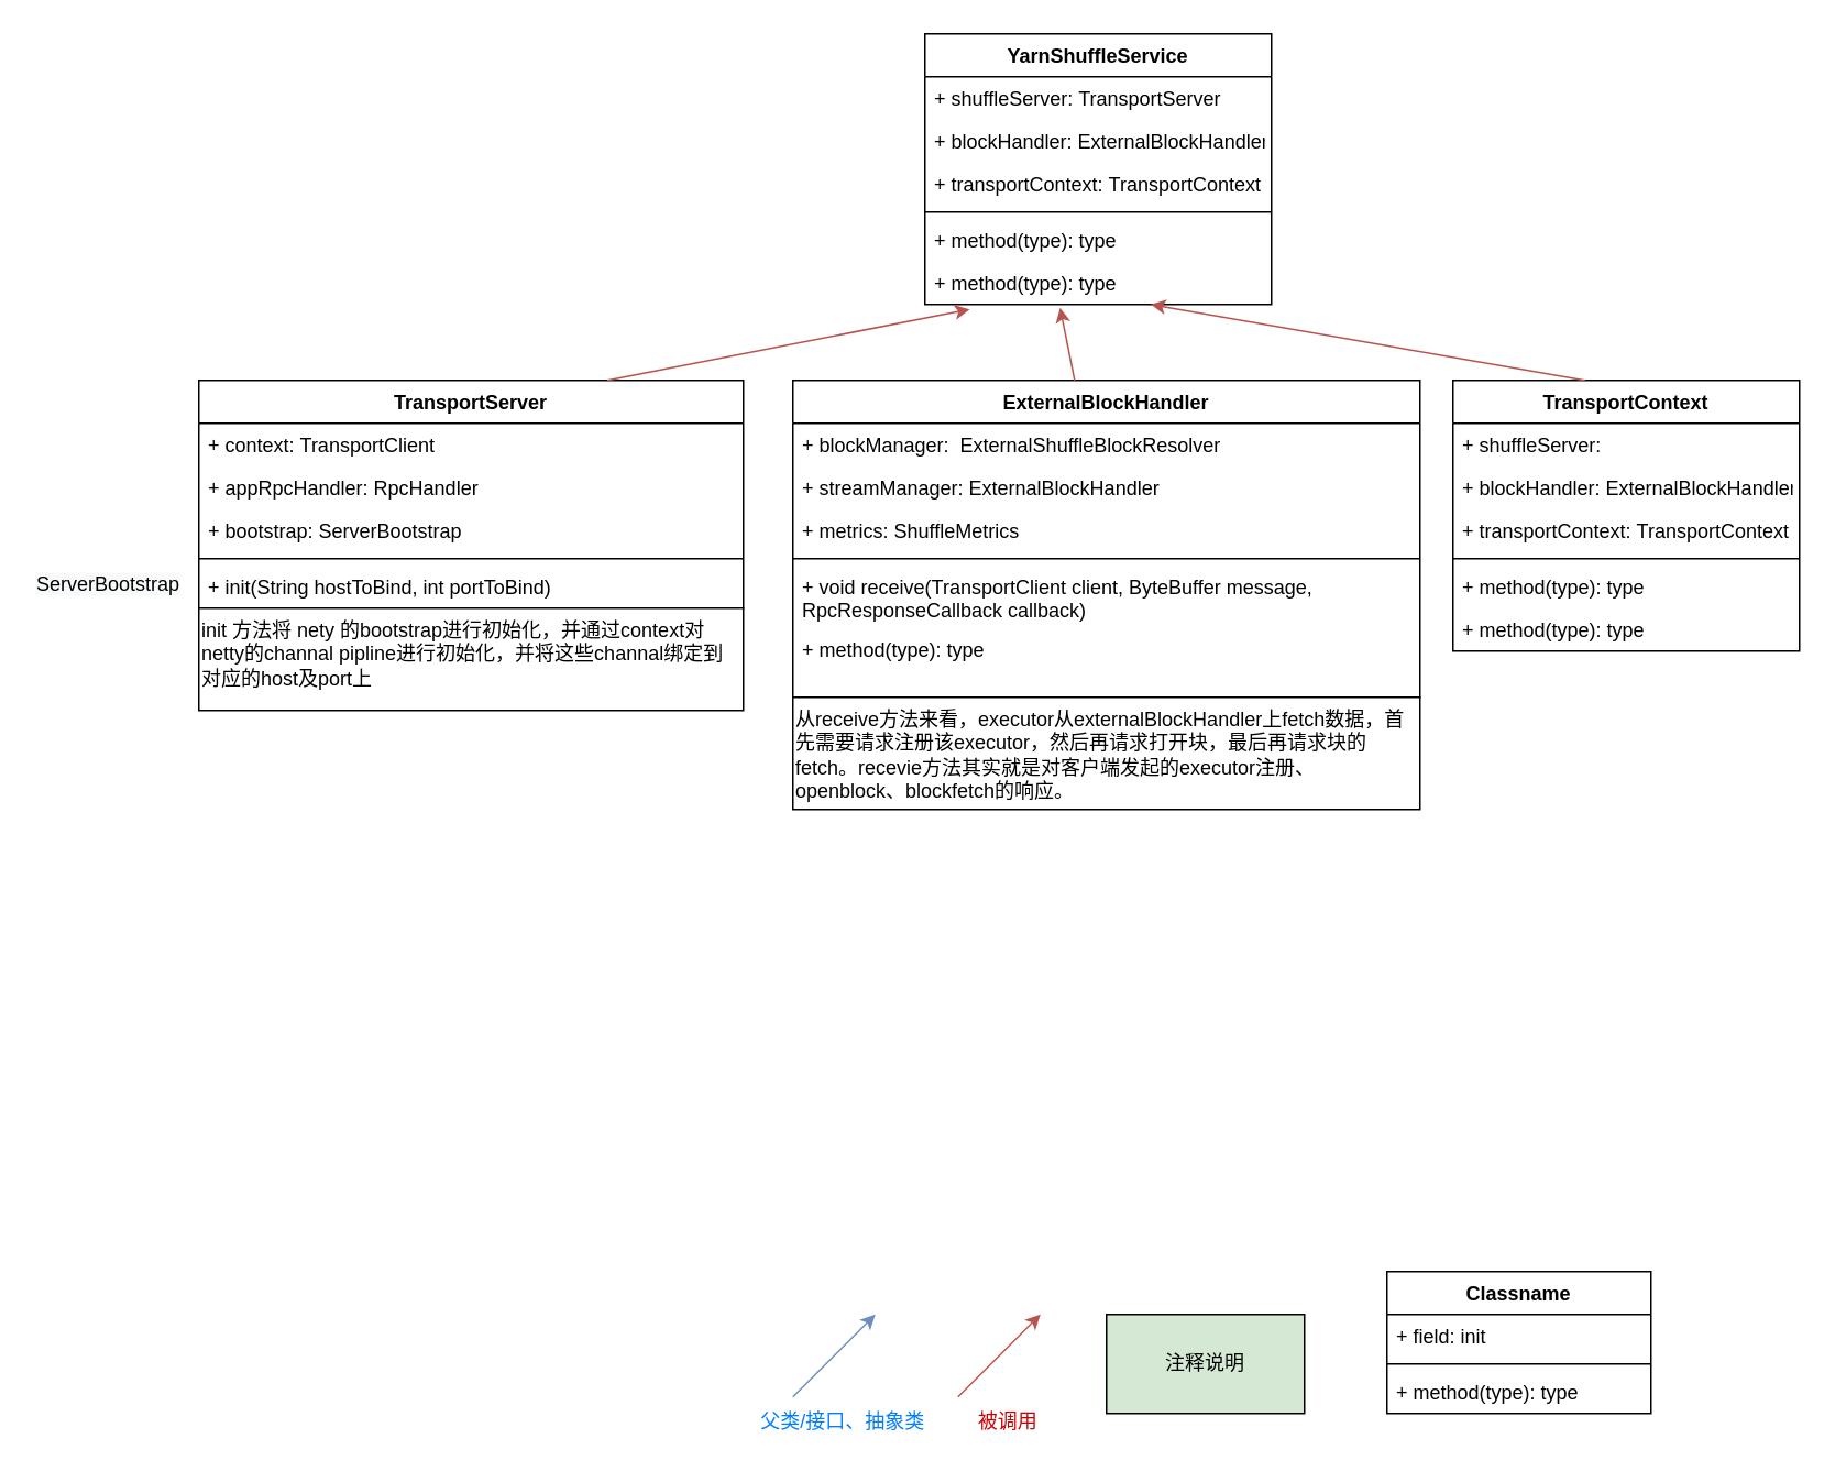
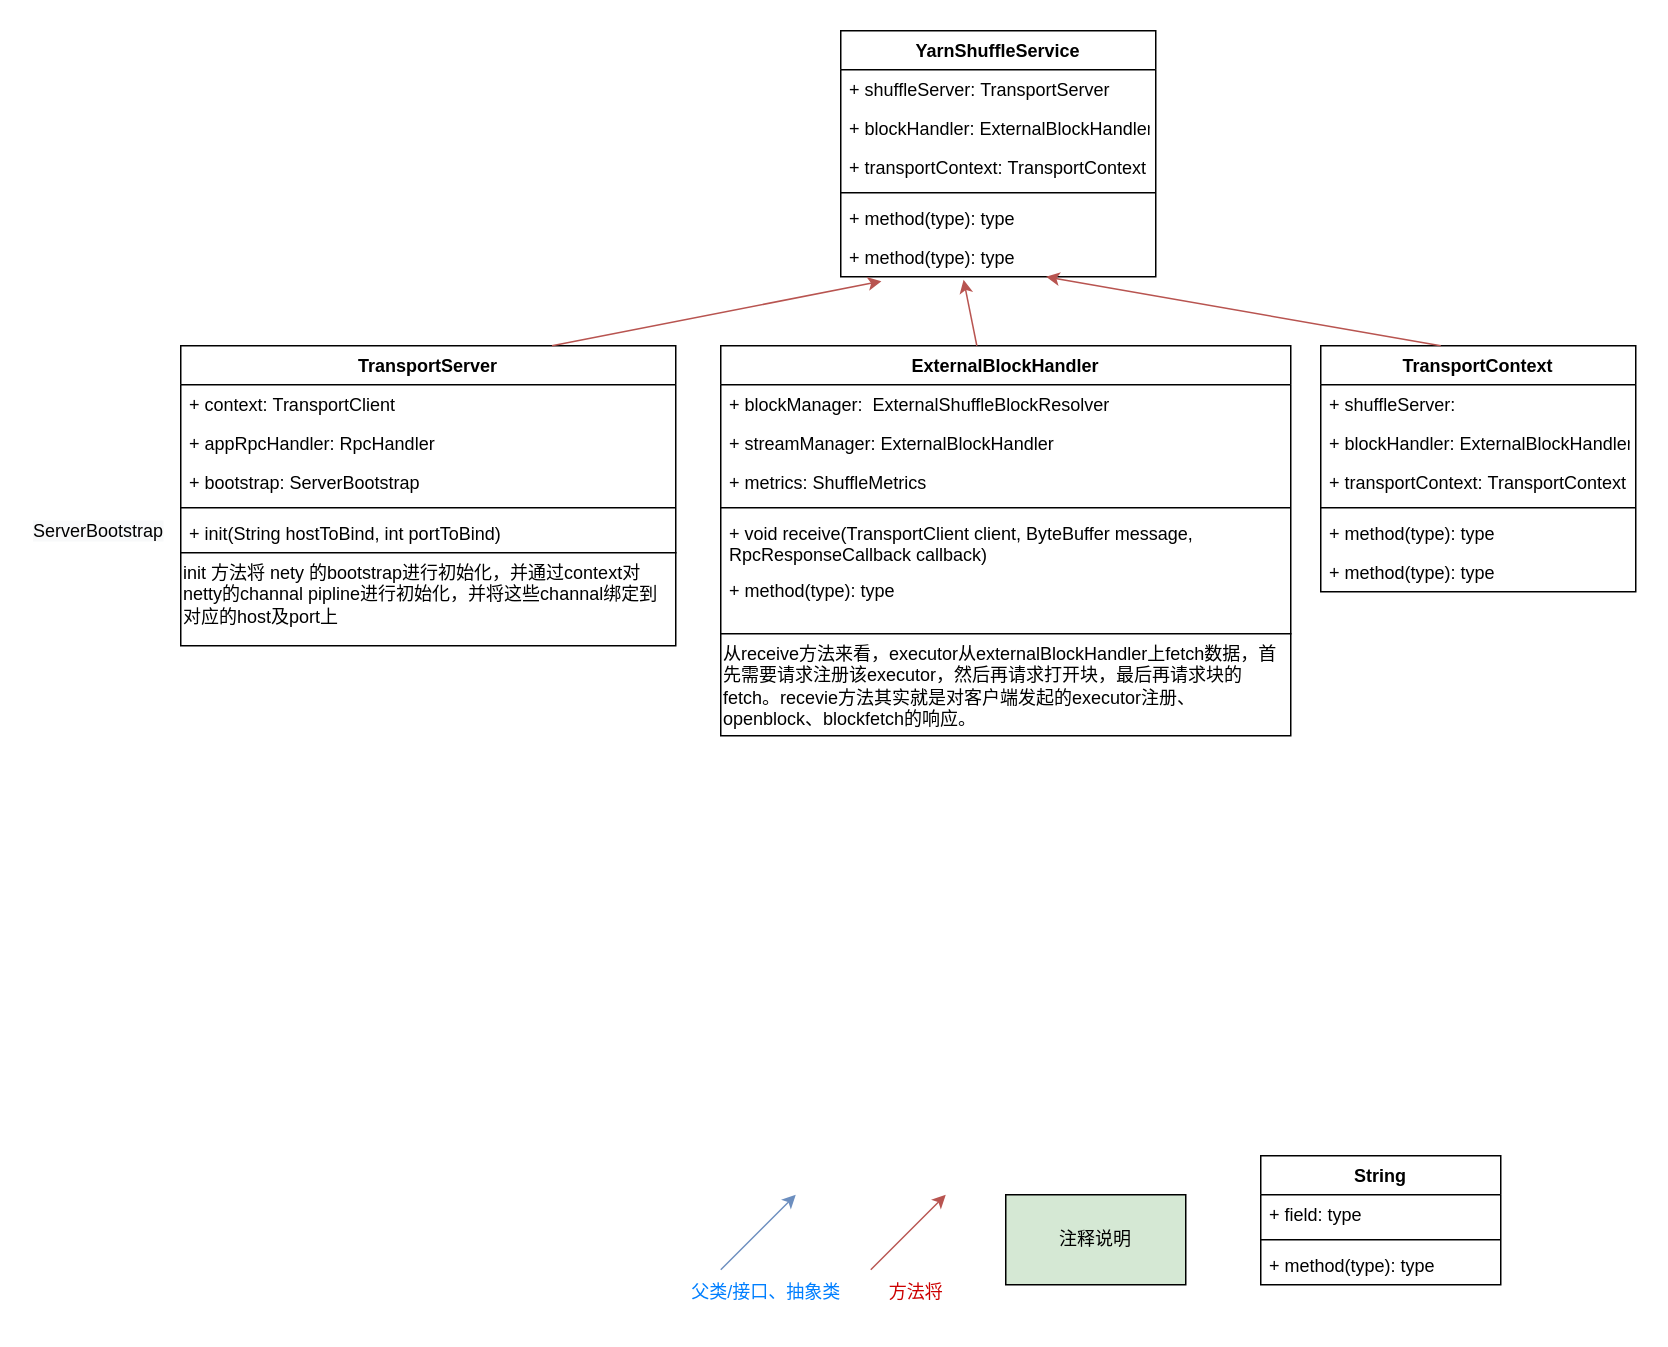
  <mxCell id="0" />
  <mxCell id="1" parent="0" />
  <mxCell id="2" value="&lt;span style=&quot;color: rgb(186, 0, 0); font-family: monospace; font-size: 0px; font-style: normal; font-variant-ligatures: normal; font-variant-caps: normal; font-weight: 400; letter-spacing: normal; orphans: 2; text-align: left; text-indent: 0px; text-transform: none; widows: 2; word-spacing: 0px; -webkit-text-stroke-width: 0px; background-color: rgb(248, 249, 250); text-decoration-thickness: initial; text-decoration-style: initial; text-decoration-color: initial; float: none; display: inline !important;&quot;&gt;ExternalBlockHandler&lt;/span&gt;" style="text;whiteSpace=wrap;html=1;" parent="1" vertex="1"><mxGeometry x="990" y="200" width="30" height="40" as="geometry" /></mxCell>
  <mxCell id="3" value="YarnShuffleService" style="swimlane;fontStyle=1;align=center;verticalAlign=top;childLayout=stackLayout;horizontal=1;startSize=26;horizontalStack=0;resizeParent=1;resizeParentMax=0;resizeLast=0;collapsible=1;marginBottom=0;" vertex="1" parent="1"><mxGeometry x="560" y="20" width="210" height="164" as="geometry" /></mxCell>
  <mxCell id="4" value="+ shuffleServer: TransportServer" style="text;strokeColor=none;fillColor=none;align=left;verticalAlign=top;spacingLeft=4;spacingRight=4;overflow=hidden;rotatable=0;points=[[0,0.5],[1,0.5]];portConstraint=eastwest;" vertex="1" parent="3"><mxGeometry y="26" width="210" height="26" as="geometry" /></mxCell>
  <mxCell id="5" value="+ blockHandler: ExternalBlockHandler" style="text;strokeColor=none;fillColor=none;align=left;verticalAlign=top;spacingLeft=4;spacingRight=4;overflow=hidden;rotatable=0;points=[[0,0.5],[1,0.5]];portConstraint=eastwest;" vertex="1" parent="3"><mxGeometry y="52" width="210" height="26" as="geometry" /></mxCell>
  <mxCell id="6" value="+ transportContext: TransportContext" style="text;strokeColor=none;fillColor=none;align=left;verticalAlign=top;spacingLeft=4;spacingRight=4;overflow=hidden;rotatable=0;points=[[0,0.5],[1,0.5]];portConstraint=eastwest;" vertex="1" parent="3"><mxGeometry y="78" width="210" height="26" as="geometry" /></mxCell>
  <mxCell id="7" value="" style="line;strokeWidth=1;fillColor=none;align=left;verticalAlign=middle;spacingTop=-1;spacingLeft=3;spacingRight=3;rotatable=0;labelPosition=right;points=[];portConstraint=eastwest;strokeColor=inherit;" vertex="1" parent="3"><mxGeometry y="104" width="210" height="8" as="geometry" /></mxCell>
  <mxCell id="8" value="+ method(type): type" style="text;strokeColor=none;fillColor=none;align=left;verticalAlign=top;spacingLeft=4;spacingRight=4;overflow=hidden;rotatable=0;points=[[0,0.5],[1,0.5]];portConstraint=eastwest;" vertex="1" parent="3"><mxGeometry y="112" width="210" height="26" as="geometry" /></mxCell>
  <mxCell id="9" value="+ method(type): type" style="text;strokeColor=none;fillColor=none;align=left;verticalAlign=top;spacingLeft=4;spacingRight=4;overflow=hidden;rotatable=0;points=[[0,0.5],[1,0.5]];portConstraint=eastwest;" vertex="1" parent="3"><mxGeometry y="138" width="210" height="26" as="geometry" /></mxCell>
  <mxCell id="10" value="TransportServer" style="swimlane;fontStyle=1;align=center;verticalAlign=top;childLayout=stackLayout;horizontal=1;startSize=26;horizontalStack=0;resizeParent=1;resizeParentMax=0;resizeLast=0;collapsible=1;marginBottom=0;" vertex="1" parent="1"><mxGeometry x="120" y="230" width="330" height="138" as="geometry" /></mxCell>
  <mxCell id="11" value="+ context: TransportClient" style="text;strokeColor=none;fillColor=none;align=left;verticalAlign=top;spacingLeft=4;spacingRight=4;overflow=hidden;rotatable=0;points=[[0,0.5],[1,0.5]];portConstraint=eastwest;" vertex="1" parent="10"><mxGeometry y="26" width="330" height="26" as="geometry" /></mxCell>
  <mxCell id="12" value="+ appRpcHandler: RpcHandler" style="text;strokeColor=none;fillColor=none;align=left;verticalAlign=top;spacingLeft=4;spacingRight=4;overflow=hidden;rotatable=0;points=[[0,0.5],[1,0.5]];portConstraint=eastwest;" vertex="1" parent="10"><mxGeometry y="52" width="330" height="26" as="geometry" /></mxCell>
  <mxCell id="13" value="+ bootstrap: ServerBootstrap" style="text;strokeColor=none;fillColor=none;align=left;verticalAlign=top;spacingLeft=4;spacingRight=4;overflow=hidden;rotatable=0;points=[[0,0.5],[1,0.5]];portConstraint=eastwest;" vertex="1" parent="10"><mxGeometry y="78" width="330" height="26" as="geometry" /></mxCell>
  <mxCell id="14" value="" style="line;strokeWidth=1;fillColor=none;align=left;verticalAlign=middle;spacingTop=-1;spacingLeft=3;spacingRight=3;rotatable=0;labelPosition=right;points=[];portConstraint=eastwest;strokeColor=inherit;" vertex="1" parent="10"><mxGeometry y="104" width="330" height="8" as="geometry" /></mxCell>
  <mxCell id="15" value="+ init(String hostToBind, int portToBind)" style="text;strokeColor=none;fillColor=none;align=left;verticalAlign=top;spacingLeft=4;spacingRight=4;overflow=hidden;rotatable=0;points=[[0,0.5],[1,0.5]];portConstraint=eastwest;" vertex="1" parent="10"><mxGeometry y="112" width="330" height="26" as="geometry" /></mxCell>
  <mxCell id="16" value="TransportContext" style="swimlane;fontStyle=1;align=center;verticalAlign=top;childLayout=stackLayout;horizontal=1;startSize=26;horizontalStack=0;resizeParent=1;resizeParentMax=0;resizeLast=0;collapsible=1;marginBottom=0;" vertex="1" parent="1"><mxGeometry x="880" y="230" width="210" height="164" as="geometry" /></mxCell>
  <mxCell id="17" value="+ shuffleServer: " style="text;strokeColor=none;fillColor=none;align=left;verticalAlign=top;spacingLeft=4;spacingRight=4;overflow=hidden;rotatable=0;points=[[0,0.5],[1,0.5]];portConstraint=eastwest;" vertex="1" parent="16"><mxGeometry y="26" width="210" height="26" as="geometry" /></mxCell>
  <mxCell id="18" value="+ blockHandler: ExternalBlockHandler" style="text;strokeColor=none;fillColor=none;align=left;verticalAlign=top;spacingLeft=4;spacingRight=4;overflow=hidden;rotatable=0;points=[[0,0.5],[1,0.5]];portConstraint=eastwest;" vertex="1" parent="16"><mxGeometry y="52" width="210" height="26" as="geometry" /></mxCell>
  <mxCell id="19" value="+ transportContext: TransportContext" style="text;strokeColor=none;fillColor=none;align=left;verticalAlign=top;spacingLeft=4;spacingRight=4;overflow=hidden;rotatable=0;points=[[0,0.5],[1,0.5]];portConstraint=eastwest;" vertex="1" parent="16"><mxGeometry y="78" width="210" height="26" as="geometry" /></mxCell>
  <mxCell id="20" value="" style="line;strokeWidth=1;fillColor=none;align=left;verticalAlign=middle;spacingTop=-1;spacingLeft=3;spacingRight=3;rotatable=0;labelPosition=right;points=[];portConstraint=eastwest;strokeColor=inherit;" vertex="1" parent="16"><mxGeometry y="104" width="210" height="8" as="geometry" /></mxCell>
  <mxCell id="21" value="+ method(type): type" style="text;strokeColor=none;fillColor=none;align=left;verticalAlign=top;spacingLeft=4;spacingRight=4;overflow=hidden;rotatable=0;points=[[0,0.5],[1,0.5]];portConstraint=eastwest;" vertex="1" parent="16"><mxGeometry y="112" width="210" height="26" as="geometry" /></mxCell>
  <mxCell id="22" value="+ method(type): type" style="text;strokeColor=none;fillColor=none;align=left;verticalAlign=top;spacingLeft=4;spacingRight=4;overflow=hidden;rotatable=0;points=[[0,0.5],[1,0.5]];portConstraint=eastwest;" vertex="1" parent="16"><mxGeometry y="138" width="210" height="26" as="geometry" /></mxCell>
  <mxCell id="23" value="ExternalBlockHandler" style="swimlane;fontStyle=1;align=center;verticalAlign=top;childLayout=stackLayout;horizontal=1;startSize=26;horizontalStack=0;resizeParent=1;resizeParentMax=0;resizeLast=0;collapsible=1;marginBottom=0;" vertex="1" parent="1"><mxGeometry x="480" y="230" width="380" height="192" as="geometry" /></mxCell>
  <mxCell id="24" value="+ blockManager:  ExternalShuffleBlockResolver" style="text;strokeColor=none;fillColor=none;align=left;verticalAlign=top;spacingLeft=4;spacingRight=4;overflow=hidden;rotatable=0;points=[[0,0.5],[1,0.5]];portConstraint=eastwest;" vertex="1" parent="23"><mxGeometry y="26" width="380" height="26" as="geometry" /></mxCell>
  <mxCell id="25" value="+ streamManager: ExternalBlockHandler" style="text;strokeColor=none;fillColor=none;align=left;verticalAlign=top;spacingLeft=4;spacingRight=4;overflow=hidden;rotatable=0;points=[[0,0.5],[1,0.5]];portConstraint=eastwest;" vertex="1" parent="23"><mxGeometry y="52" width="380" height="26" as="geometry" /></mxCell>
  <mxCell id="26" value="+ metrics: ShuffleMetrics" style="text;strokeColor=none;fillColor=none;align=left;verticalAlign=top;spacingLeft=4;spacingRight=4;overflow=hidden;rotatable=0;points=[[0,0.5],[1,0.5]];portConstraint=eastwest;" vertex="1" parent="23"><mxGeometry y="78" width="380" height="26" as="geometry" /></mxCell>
  <mxCell id="27" value="" style="line;strokeWidth=1;fillColor=none;align=left;verticalAlign=middle;spacingTop=-1;spacingLeft=3;spacingRight=3;rotatable=0;labelPosition=right;points=[];portConstraint=eastwest;strokeColor=inherit;" vertex="1" parent="23"><mxGeometry y="104" width="380" height="8" as="geometry" /></mxCell>
  <mxCell id="28" value="+ void receive(TransportClient client, ByteBuffer message,&#10;RpcResponseCallback callback)" style="text;strokeColor=none;fillColor=none;align=left;verticalAlign=top;spacingLeft=4;spacingRight=4;overflow=hidden;rotatable=0;points=[[0,0.5],[1,0.5]];portConstraint=eastwest;" vertex="1" parent="23"><mxGeometry y="112" width="380" height="38" as="geometry" /></mxCell>
  <mxCell id="29" value="+ method(type): type" style="text;strokeColor=none;fillColor=none;align=left;verticalAlign=top;spacingLeft=4;spacingRight=4;overflow=hidden;rotatable=0;points=[[0,0.5],[1,0.5]];portConstraint=eastwest;" vertex="1" parent="23"><mxGeometry y="150" width="380" height="42" as="geometry" /></mxCell>
  <mxCell id="30" value="" style="endArrow=classic;html=1;rounded=0;fillColor=#dae8fc;strokeColor=#6c8ebf;" edge="1" parent="1"><mxGeometry width="50" height="50" relative="1" as="geometry"><mxPoint x="480" y="846" as="sourcePoint" /><mxPoint x="530" y="796" as="targetPoint" /></mxGeometry></mxCell>
  <mxCell id="31" value="" style="endArrow=classic;html=1;rounded=0;fillColor=#f8cecc;strokeColor=#b85450;" edge="1" parent="1"><mxGeometry width="50" height="50" relative="1" as="geometry"><mxPoint x="580" y="846" as="sourcePoint" /><mxPoint x="630" y="796" as="targetPoint" /></mxGeometry></mxCell>
  <mxCell id="32" value="父类/接口、抽象类" style="text;html=1;align=center;verticalAlign=middle;resizable=0;points=[];autosize=1;strokeColor=none;fillColor=none;fontColor=#007FFF;" vertex="1" parent="1"><mxGeometry x="450" y="846" width="120" height="30" as="geometry" /></mxCell>
- <mxCell id="33" value="&lt;font color=&quot;#cc0000&quot;&gt;被调用&lt;br&gt;&lt;/font&gt;" style="text;html=1;align=center;verticalAlign=middle;resizable=0;points=[];autosize=1;strokeColor=none;fillColor=none;fontColor=#007FFF;" vertex="1" parent="1"><mxGeometry x="580" y="846" width="60" height="30" as="geometry" /></mxCell>
+ <mxCell id="33" value="&lt;font color=&quot;#cc0000&quot;&gt;方法将&lt;br&gt;&lt;/font&gt;" style="text;html=1;align=center;verticalAlign=middle;resizable=0;points=[];autosize=1;strokeColor=none;fillColor=none;fontColor=#007FFF;" vertex="1" parent="1"><mxGeometry x="580" y="846" width="60" height="30" as="geometry" /></mxCell>
  <mxCell id="34" value="" style="endArrow=classic;html=1;rounded=0;fillColor=#f8cecc;strokeColor=#b85450;exitX=0.75;exitY=0;exitDx=0;exitDy=0;entryX=0.129;entryY=1.115;entryDx=0;entryDy=0;entryPerimeter=0;" edge="1" parent="1" source="10" target="9"><mxGeometry width="50" height="50" relative="1" as="geometry"><mxPoint x="430" y="220" as="sourcePoint" /><mxPoint x="480" y="170" as="targetPoint" /></mxGeometry></mxCell>
  <mxCell id="35" value="" style="endArrow=classic;html=1;rounded=0;fillColor=#f8cecc;strokeColor=#b85450;entryX=0.39;entryY=1.077;entryDx=0;entryDy=0;entryPerimeter=0;" edge="1" parent="1" source="23" target="9"><mxGeometry width="50" height="50" relative="1" as="geometry"><mxPoint x="420" y="20" as="sourcePoint" /><mxPoint x="470" y="-30" as="targetPoint" /></mxGeometry></mxCell>
  <mxCell id="36" value="" style="endArrow=classic;html=1;rounded=0;fillColor=#f8cecc;strokeColor=#b85450;entryX=0.652;entryY=1;entryDx=0;entryDy=0;entryPerimeter=0;exitX=0.381;exitY=0;exitDx=0;exitDy=0;exitPerimeter=0;" edge="1" parent="1" source="16" target="9"><mxGeometry width="50" height="50" relative="1" as="geometry"><mxPoint x="430" y="30" as="sourcePoint" /><mxPoint x="480" y="-20" as="targetPoint" /></mxGeometry></mxCell>
  <mxCell id="37" value="注释说明" style="rounded=0;whiteSpace=wrap;html=1;fillColor=#d5e8d4;" vertex="1" parent="1"><mxGeometry x="670" y="796" width="120" height="60" as="geometry" /></mxCell>
- <mxCell id="38" value="Classname" style="swimlane;fontStyle=1;align=center;verticalAlign=top;childLayout=stackLayout;horizontal=1;startSize=26;horizontalStack=0;resizeParent=1;resizeParentMax=0;resizeLast=0;collapsible=1;marginBottom=0;fontColor=#000000;strokeColor=#000000;" vertex="1" parent="1"><mxGeometry x="840" y="770" width="160" height="86" as="geometry" /></mxCell>
- <mxCell id="39" value="+ field: init" style="text;strokeColor=none;fillColor=none;align=left;verticalAlign=top;spacingLeft=4;spacingRight=4;overflow=hidden;rotatable=0;points=[[0,0.5],[1,0.5]];portConstraint=eastwest;fontColor=#000000;" vertex="1" parent="38"><mxGeometry y="26" width="160" height="26" as="geometry" /></mxCell>
+ <mxCell id="38" value="String" style="swimlane;fontStyle=1;align=center;verticalAlign=top;childLayout=stackLayout;horizontal=1;startSize=26;horizontalStack=0;resizeParent=1;resizeParentMax=0;resizeLast=0;collapsible=1;marginBottom=0;fontColor=#000000;strokeColor=#000000;" vertex="1" parent="1"><mxGeometry x="840" y="770" width="160" height="86" as="geometry" /></mxCell>
+ <mxCell id="39" value="+ field: type" style="text;strokeColor=none;fillColor=none;align=left;verticalAlign=top;spacingLeft=4;spacingRight=4;overflow=hidden;rotatable=0;points=[[0,0.5],[1,0.5]];portConstraint=eastwest;fontColor=#000000;" vertex="1" parent="38"><mxGeometry y="26" width="160" height="26" as="geometry" /></mxCell>
  <mxCell id="40" value="" style="line;strokeWidth=1;fillColor=none;align=left;verticalAlign=middle;spacingTop=-1;spacingLeft=3;spacingRight=3;rotatable=0;labelPosition=right;points=[];portConstraint=eastwest;strokeColor=inherit;fontColor=#CC0000;" vertex="1" parent="38"><mxGeometry y="52" width="160" height="8" as="geometry" /></mxCell>
  <mxCell id="41" value="+ method(type): type" style="text;strokeColor=none;fillColor=none;align=left;verticalAlign=top;spacingLeft=4;spacingRight=4;overflow=hidden;rotatable=0;points=[[0,0.5],[1,0.5]];portConstraint=eastwest;fontColor=#000000;" vertex="1" parent="38"><mxGeometry y="60" width="160" height="26" as="geometry" /></mxCell>
  <mxCell id="42" value="从receive方法来看，executor从externalBlockHandler上fetch数据，首先需要请求注册该executor，然后再请求打开块，最后再请求块的fetch。recevie方法其实就是对客户端发起的executor注册、openblock、blockfetch的响应。" style="rounded=0;whiteSpace=wrap;html=1;align=left;verticalAlign=top;" vertex="1" parent="1"><mxGeometry x="480" y="422" width="380" height="68" as="geometry" /></mxCell>
  <mxCell id="43" value="&lt;span style=&quot;color: rgb(0, 0, 0); font-family: Helvetica; font-size: 12px; font-style: normal; font-variant-ligatures: normal; font-variant-caps: normal; font-weight: 400; letter-spacing: normal; orphans: 2; text-align: left; text-indent: 0px; text-transform: none; widows: 2; word-spacing: 0px; -webkit-text-stroke-width: 0px; background-color: rgb(248, 249, 250); text-decoration-thickness: initial; text-decoration-style: initial; text-decoration-color: initial; float: none; display: inline !important;&quot;&gt;ServerBootstrap&lt;/span&gt;" style="text;whiteSpace=wrap;html=1;fontColor=#000000;" vertex="1" parent="1"><mxGeometry x="20" y="340" width="120" height="40" as="geometry" /></mxCell>
  <mxCell id="44" value="init 方法将 nety 的&lt;span style=&quot;&quot;&gt;bootstrap进行初始化，并通过context对netty的channal pipline进行初始化，并将这些channal绑定到对应的host及port上&lt;/span&gt;" style="rounded=0;whiteSpace=wrap;html=1;align=left;verticalAlign=top;" vertex="1" parent="1"><mxGeometry x="120" y="368" width="330" height="62" as="geometry" /></mxCell>
